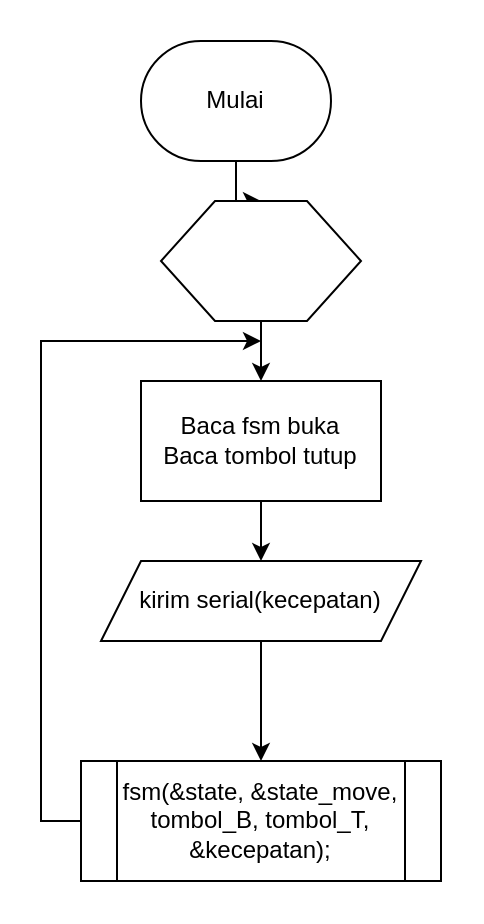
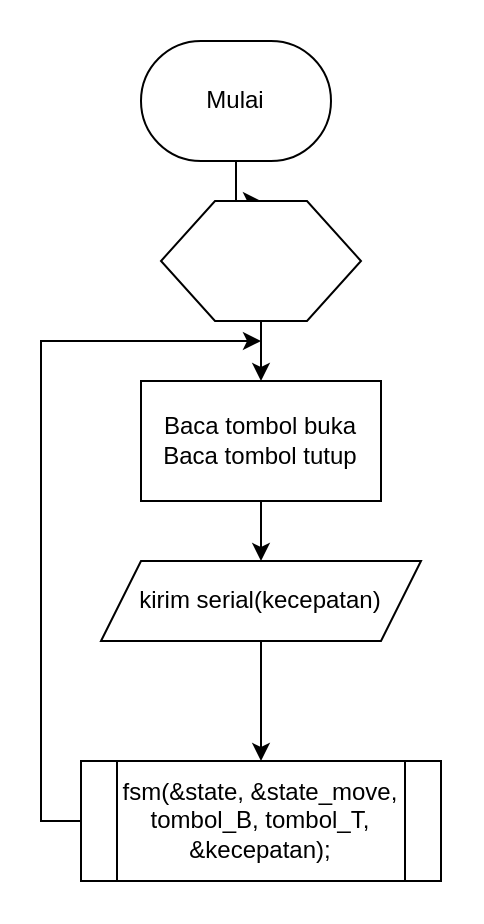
  <mxCell id="0" />
  <mxCell id="1" parent="0" />
  <mxCell id="2" value="" style="edgeStyle=orthogonalEdgeStyle;rounded=0;orthogonalLoop=1;jettySize=auto;html=1;" edge="1" parent="1" source="3" target="5"><mxGeometry relative="1" as="geometry" /></mxCell>
  <mxCell id="3" value="Mulai" style="rounded=1;whiteSpace=wrap;html=1;arcSize=50;" vertex="1" parent="1"><mxGeometry x="70" y="20" width="95" height="60" as="geometry" /></mxCell>
  <mxCell id="4" value="" style="group" vertex="1" connectable="0" parent="1"><mxGeometry x="80" y="100" width="100" height="60" as="geometry" /></mxCell>
  <mxCell id="5" value="" style="verticalLabelPosition=bottom;verticalAlign=top;html=1;shape=hexagon;perimeter=hexagonPerimeter2;arcSize=6;size=0.27;" vertex="1" parent="4"><mxGeometry width="100" height="60" as="geometry" /></mxCell>
  <mxCell id="6" value="" style="edgeStyle=orthogonalEdgeStyle;rounded=0;orthogonalLoop=1;jettySize=auto;html=1;" edge="1" parent="1" source="7" target="11"><mxGeometry relative="1" as="geometry" /></mxCell>
- <mxCell id="7" value="Baca fsm buka&lt;br&gt;Baca tombol tutup" style="rounded=0;whiteSpace=wrap;html=1;" vertex="1" parent="1"><mxGeometry x="70" y="190" width="120" height="60" as="geometry" /></mxCell>
+ <mxCell id="7" value="Baca tombol buka&lt;br&gt;Baca tombol tutup" style="rounded=0;whiteSpace=wrap;html=1;" vertex="1" parent="1"><mxGeometry x="70" y="190" width="120" height="60" as="geometry" /></mxCell>
  <mxCell id="8" style="edgeStyle=orthogonalEdgeStyle;rounded=0;orthogonalLoop=1;jettySize=auto;html=1;exitX=0;exitY=0.5;exitDx=0;exitDy=0;" edge="1" parent="1" source="9"><mxGeometry relative="1" as="geometry"><mxPoint x="130" y="170" as="targetPoint" /><Array as="points"><mxPoint x="20" y="410" /><mxPoint x="20" y="170" /></Array></mxGeometry></mxCell>
  <mxCell id="9" value="fsm(&amp;amp;state, &amp;amp;state_move, tombol_B, tombol_T, &amp;amp;kecepatan);" style="shape=process;whiteSpace=wrap;html=1;backgroundOutline=1;" vertex="1" parent="1"><mxGeometry x="40" y="380" width="180" height="60" as="geometry" /></mxCell>
  <mxCell id="10" value="" style="edgeStyle=orthogonalEdgeStyle;rounded=0;orthogonalLoop=1;jettySize=auto;html=1;" edge="1" parent="1" source="11" target="9"><mxGeometry relative="1" as="geometry" /></mxCell>
  <mxCell id="11" value="kirim serial(kecepatan)" style="shape=parallelogram;perimeter=parallelogramPerimeter;whiteSpace=wrap;html=1;fixedSize=1;" vertex="1" parent="1"><mxGeometry x="50" y="280" width="160" height="40" as="geometry" /></mxCell>
  <mxCell id="12" style="edgeStyle=orthogonalEdgeStyle;rounded=0;orthogonalLoop=1;jettySize=auto;html=1;entryX=0.5;entryY=0;entryDx=0;entryDy=0;" edge="1" parent="1" source="5" target="7"><mxGeometry relative="1" as="geometry" /></mxCell>
